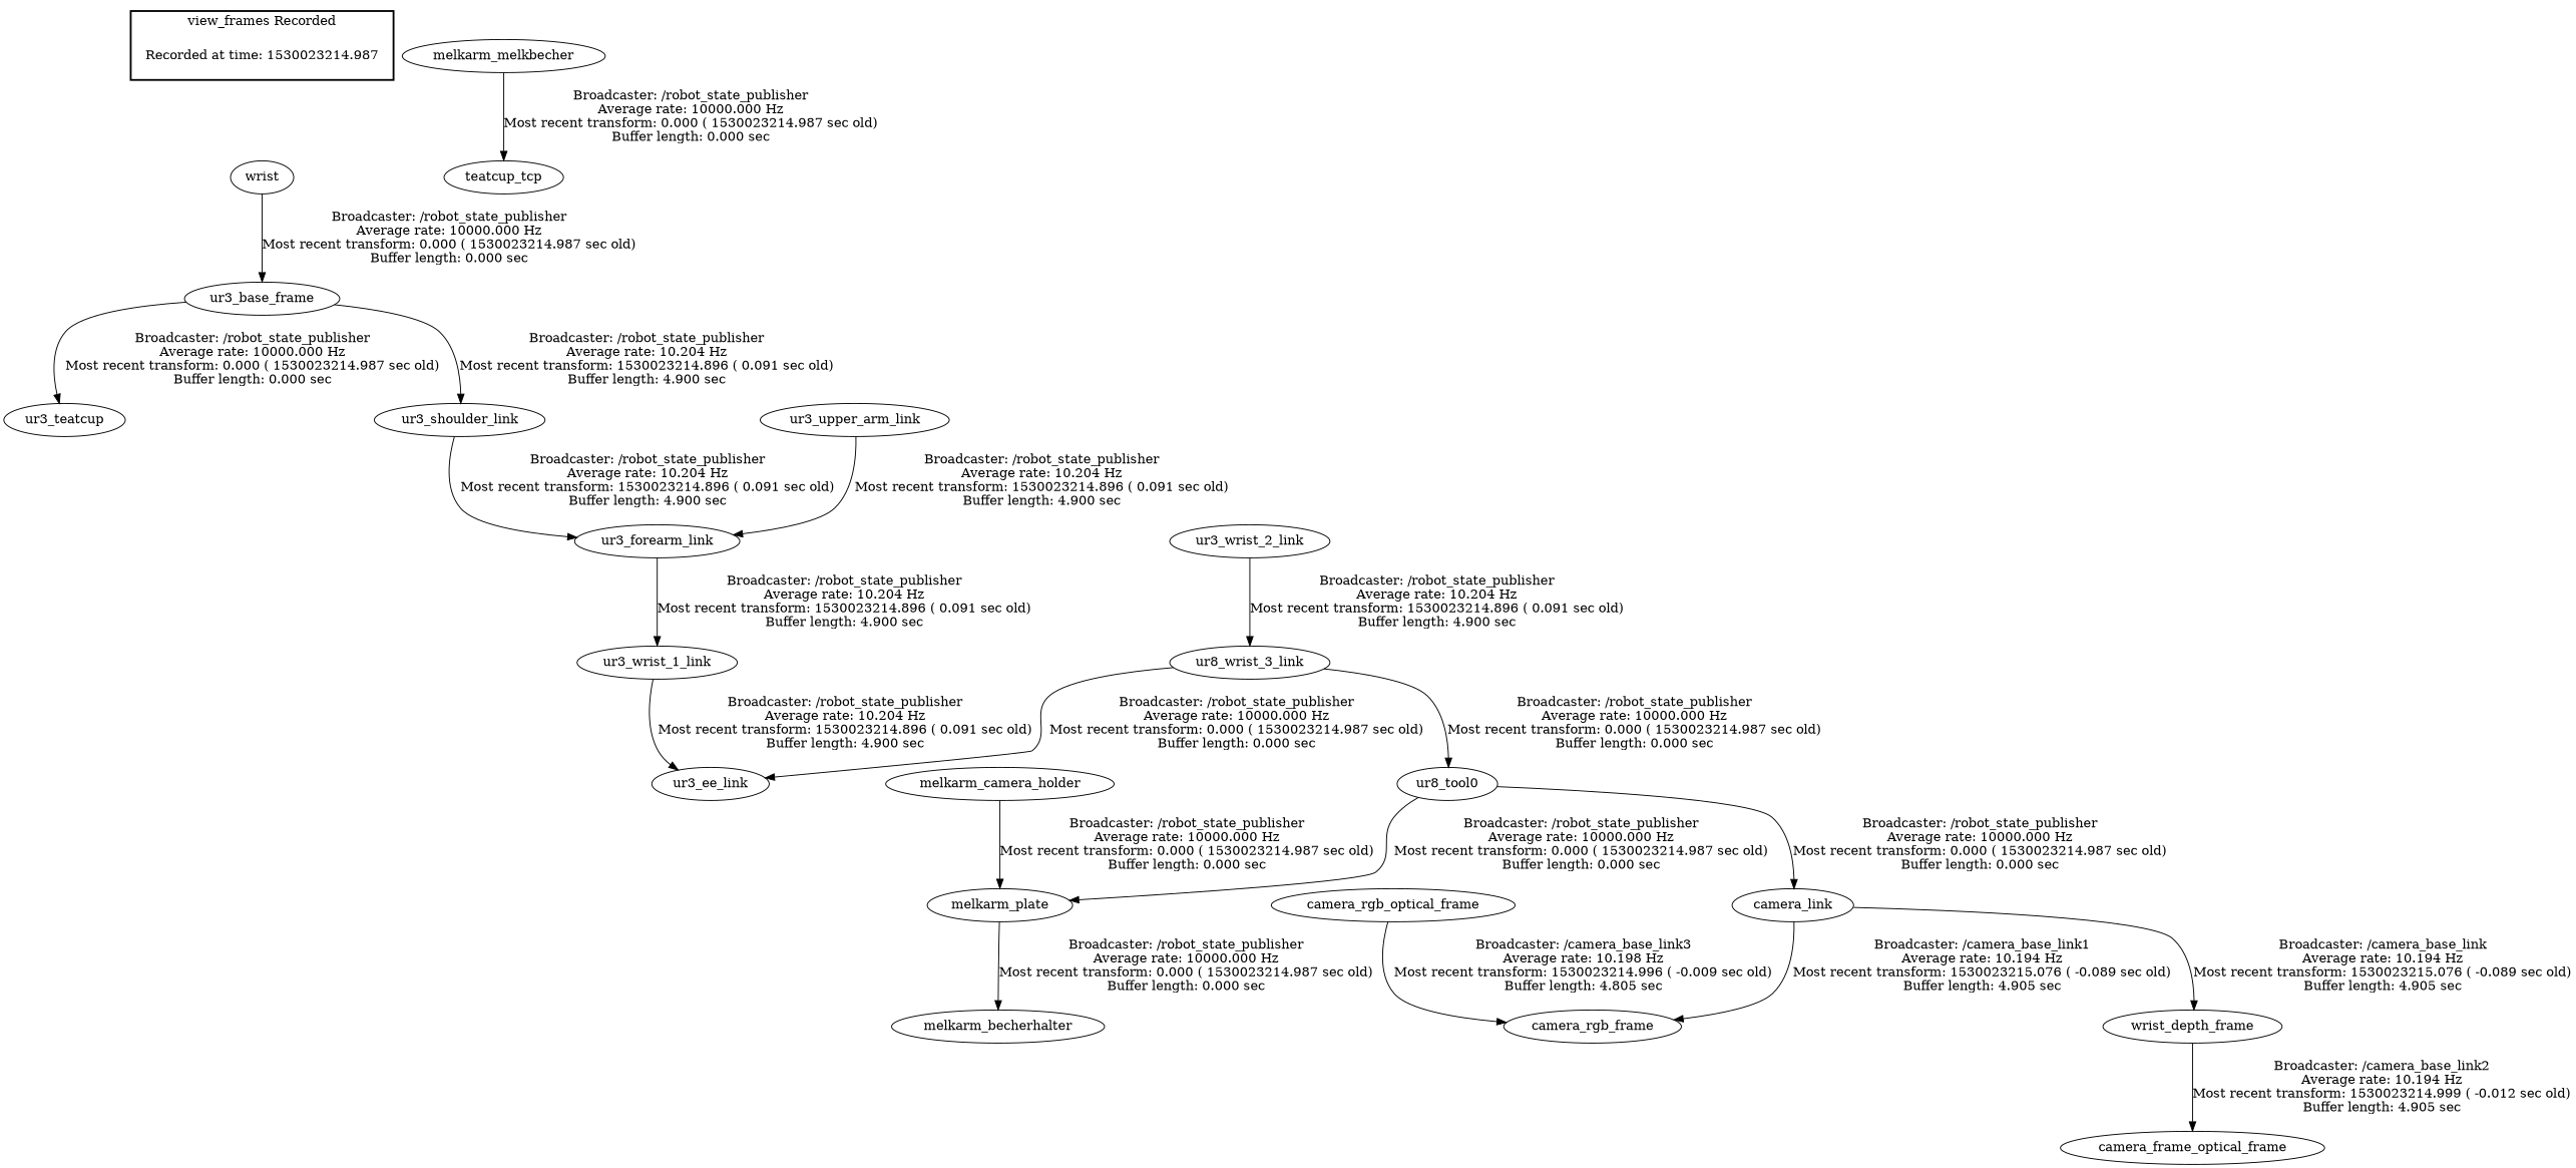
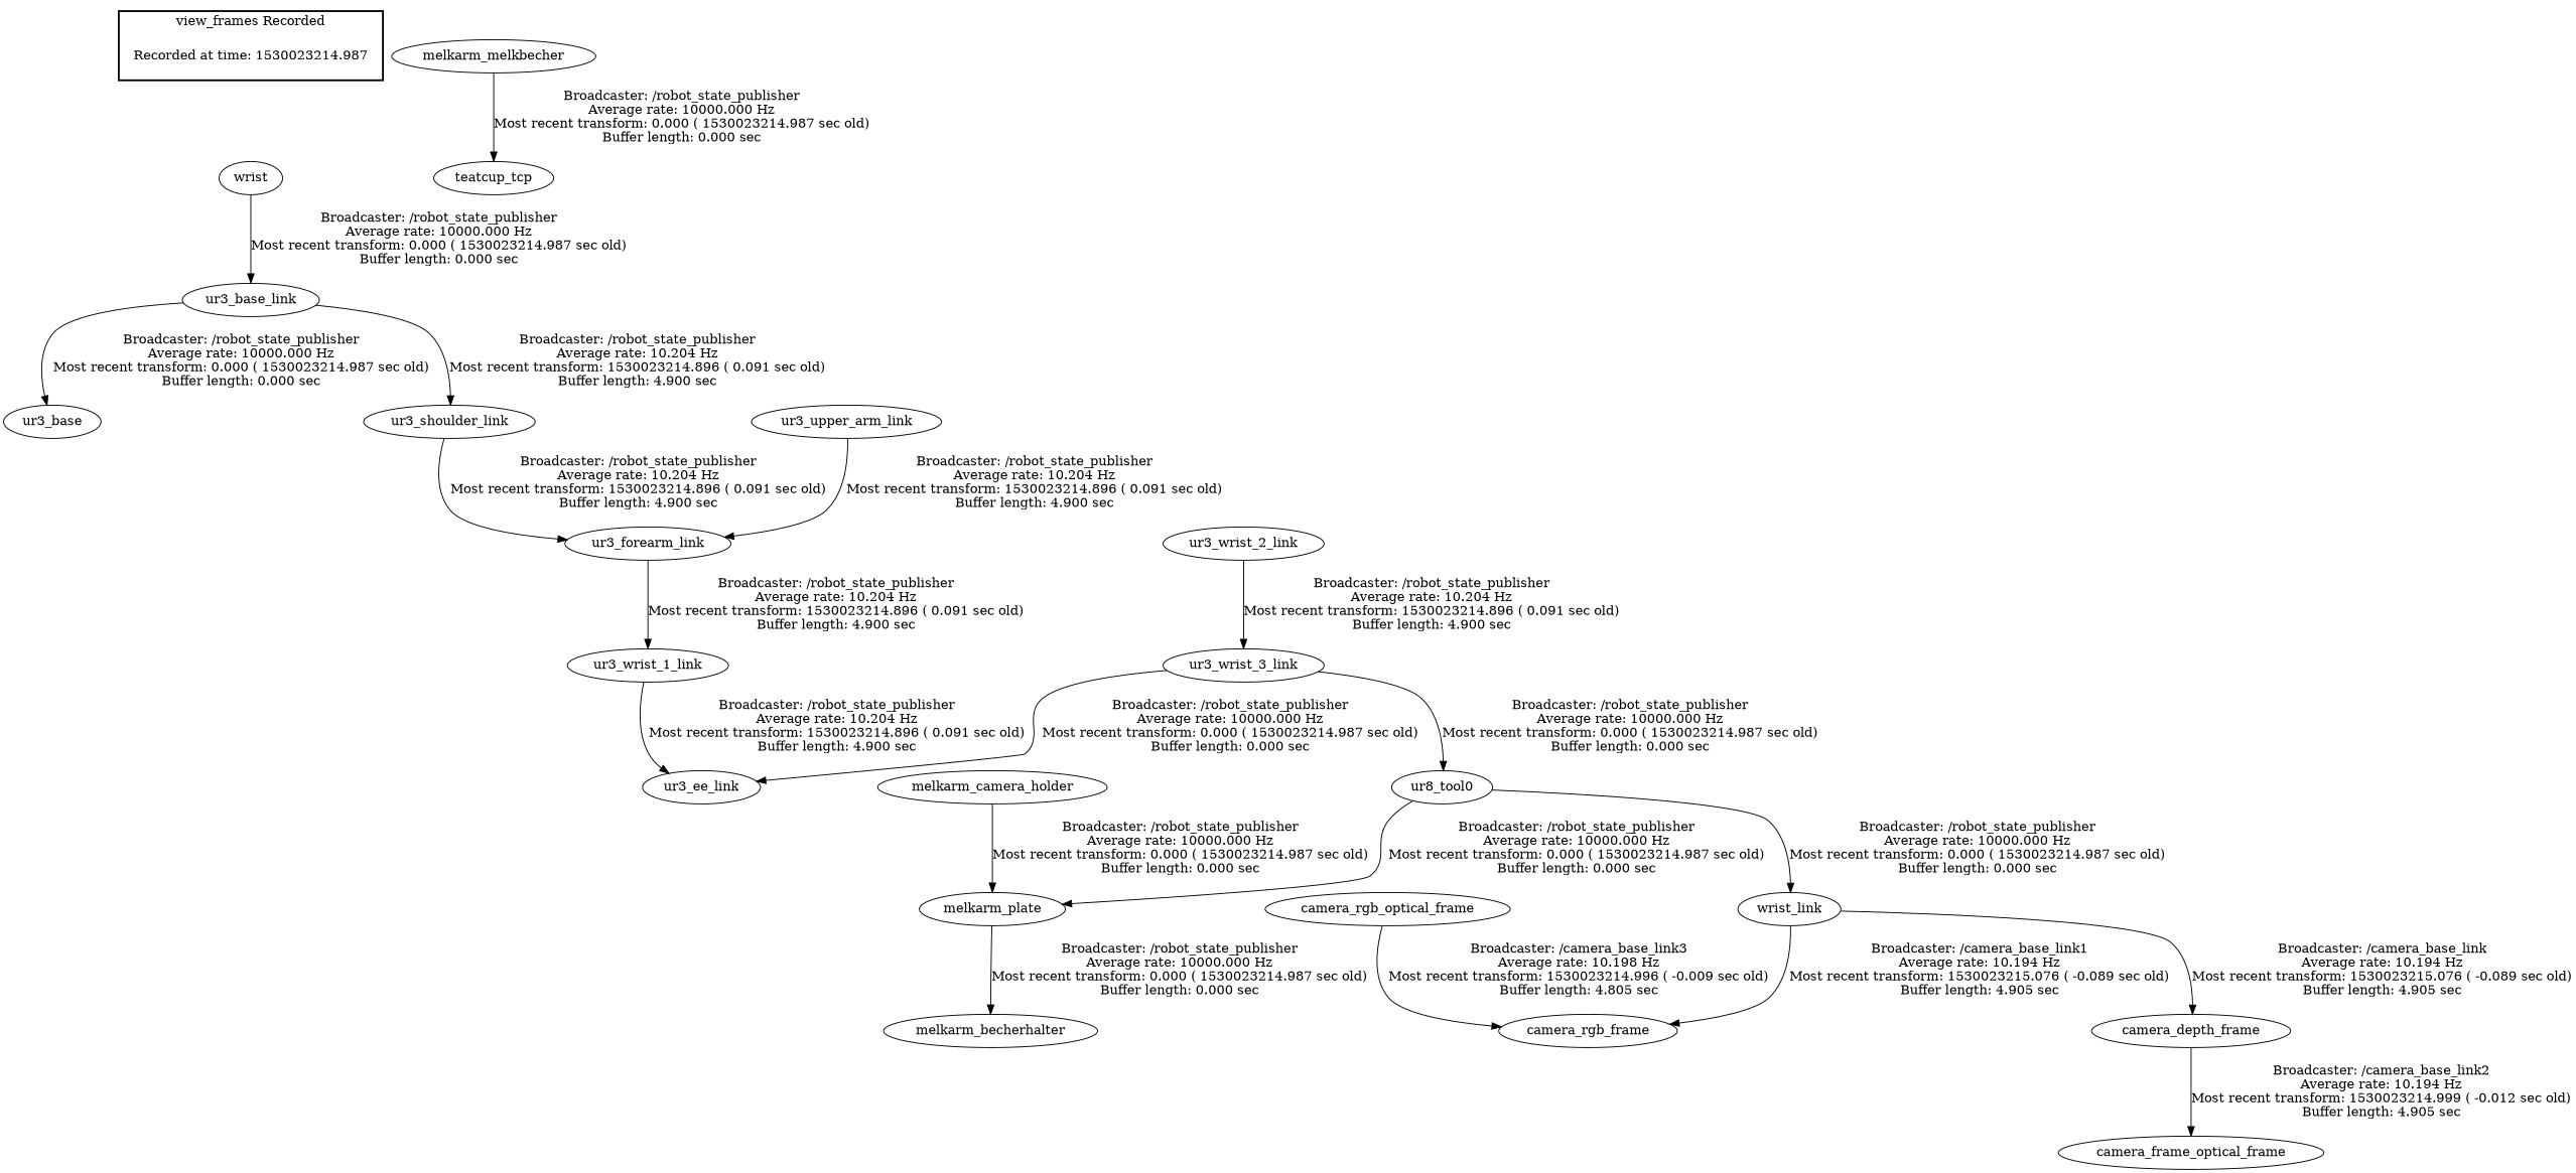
  digraph {
    "Recorded at time: 1530023214.987" [shape=plaintext]
    n2 [label=wrist]
    melkarm_melkbecher
    teatcup_tcp
    melkarm_plate
    melkarm_becherhalter
    melkarm_camera_holder
    n8 [label=ur8_tool0]
-   camera_link
-   camera_depth_frame [label=wrist_depth_frame]
+   camera_link [label=wrist_link]
+   camera_depth_frame
    camera_rgb_frame
    n12 [label=camera_frame_optical_frame]
-   ur3_wrist_3_link [label=ur8_wrist_3_link]
+   ur3_wrist_3_link
    ur3_ee_link
-   ur3_base_link [label=ur3_base_frame]
-   ur3_base [label=ur3_teatcup]
+   ur3_base_link
+   ur3_base
    ur3_shoulder_link
    ur3_forearm_link
    ur3_wrist_2_link
    ur3_upper_arm_link
    ur3_wrist_1_link
    camera_rgb_optical_frame
    subgraph cluster_1 {
      color=black
      label="view_frames Recorded"
      style=bold
      "Recorded at time: 1530023214.987"
    }
    "Recorded at time: 1530023214.987" -> n2 [style=invis]
    n2 -> ur3_base_link [label="Broadcaster: /robot_state_publisher\nAverage rate: 10000.000 Hz\nMost recent transform: 0.000 ( 1530023214.987 sec old)\nBuffer length: 0.000 sec\n"]
    melkarm_melkbecher -> teatcup_tcp [label="Broadcaster: /robot_state_publisher\nAverage rate: 10000.000 Hz\nMost recent transform: 0.000 ( 1530023214.987 sec old)\nBuffer length: 0.000 sec\n"]
    melkarm_plate -> melkarm_becherhalter [label="Broadcaster: /robot_state_publisher\nAverage rate: 10000.000 Hz\nMost recent transform: 0.000 ( 1530023214.987 sec old)\nBuffer length: 0.000 sec\n"]
    melkarm_camera_holder -> melkarm_plate [label="Broadcaster: /robot_state_publisher\nAverage rate: 10000.000 Hz\nMost recent transform: 0.000 ( 1530023214.987 sec old)\nBuffer length: 0.000 sec\n"]
    n8 -> melkarm_plate [label="Broadcaster: /robot_state_publisher\nAverage rate: 10000.000 Hz\nMost recent transform: 0.000 ( 1530023214.987 sec old)\nBuffer length: 0.000 sec\n"]
    n8 -> camera_link [label="Broadcaster: /robot_state_publisher\nAverage rate: 10000.000 Hz\nMost recent transform: 0.000 ( 1530023214.987 sec old)\nBuffer length: 0.000 sec\n"]
    camera_link -> camera_depth_frame [label="Broadcaster: /camera_base_link\nAverage rate: 10.194 Hz\nMost recent transform: 1530023215.076 ( -0.089 sec old)\nBuffer length: 4.905 sec\n"]
    camera_link -> camera_rgb_frame [label="Broadcaster: /camera_base_link1\nAverage rate: 10.194 Hz\nMost recent transform: 1530023215.076 ( -0.089 sec old)\nBuffer length: 4.905 sec\n"]
    camera_depth_frame -> n12 [label="Broadcaster: /camera_base_link2\nAverage rate: 10.194 Hz\nMost recent transform: 1530023214.999 ( -0.012 sec old)\nBuffer length: 4.905 sec\n"]
    ur3_wrist_3_link -> n8 [label="Broadcaster: /robot_state_publisher\nAverage rate: 10000.000 Hz\nMost recent transform: 0.000 ( 1530023214.987 sec old)\nBuffer length: 0.000 sec\n"]
    ur3_wrist_3_link -> ur3_ee_link [label="Broadcaster: /robot_state_publisher\nAverage rate: 10000.000 Hz\nMost recent transform: 0.000 ( 1530023214.987 sec old)\nBuffer length: 0.000 sec\n"]
    ur3_base_link -> ur3_base [label="Broadcaster: /robot_state_publisher\nAverage rate: 10000.000 Hz\nMost recent transform: 0.000 ( 1530023214.987 sec old)\nBuffer length: 0.000 sec\n"]
    ur3_base_link -> ur3_shoulder_link [label="Broadcaster: /robot_state_publisher\nAverage rate: 10.204 Hz\nMost recent transform: 1530023214.896 ( 0.091 sec old)\nBuffer length: 4.900 sec\n"]
    ur3_shoulder_link -> ur3_forearm_link [label="Broadcaster: /robot_state_publisher\nAverage rate: 10.204 Hz\nMost recent transform: 1530023214.896 ( 0.091 sec old)\nBuffer length: 4.900 sec\n"]
    ur3_forearm_link -> ur3_wrist_1_link [label="Broadcaster: /robot_state_publisher\nAverage rate: 10.204 Hz\nMost recent transform: 1530023214.896 ( 0.091 sec old)\nBuffer length: 4.900 sec\n"]
    ur3_wrist_2_link -> ur3_wrist_3_link [label="Broadcaster: /robot_state_publisher\nAverage rate: 10.204 Hz\nMost recent transform: 1530023214.896 ( 0.091 sec old)\nBuffer length: 4.900 sec\n"]
    ur3_upper_arm_link -> ur3_forearm_link [label="Broadcaster: /robot_state_publisher\nAverage rate: 10.204 Hz\nMost recent transform: 1530023214.896 ( 0.091 sec old)\nBuffer length: 4.900 sec\n"]
    ur3_wrist_1_link -> ur3_ee_link [label="Broadcaster: /robot_state_publisher\nAverage rate: 10.204 Hz\nMost recent transform: 1530023214.896 ( 0.091 sec old)\nBuffer length: 4.900 sec\n"]
    camera_rgb_optical_frame -> camera_rgb_frame [label="Broadcaster: /camera_base_link3\nAverage rate: 10.198 Hz\nMost recent transform: 1530023214.996 ( -0.009 sec old)\nBuffer length: 4.805 sec\n"]
  }
